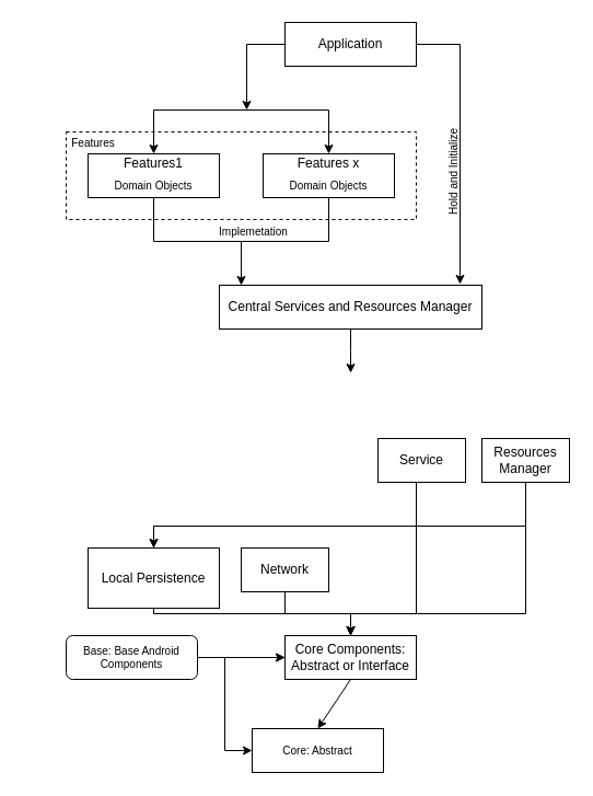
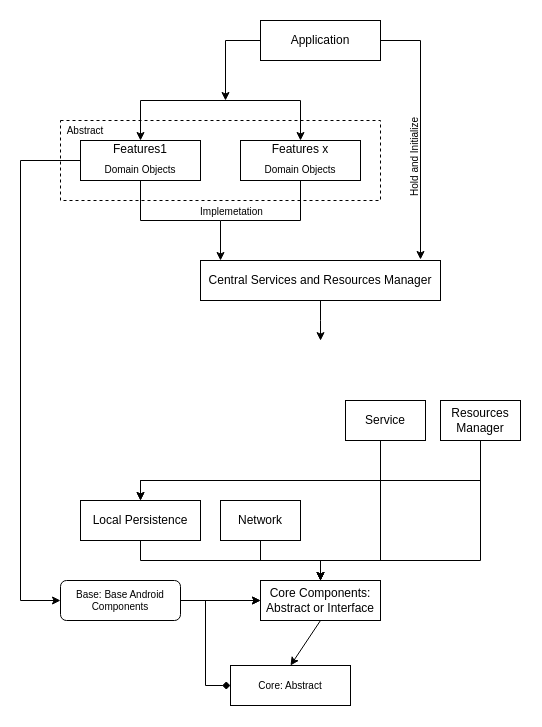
  <mxCell id="0" />
  <mxCell id="1" parent="0" />
  <mxCell id="2" style="edgeStyle=orthogonalEdgeStyle;rounded=0;orthogonalLoop=1;jettySize=auto;html=1;fontSize=10;" parent="1" source="4" edge="1"><mxGeometry relative="1" as="geometry"><mxPoint x="420" y="259" as="targetPoint" /><Array as="points"><mxPoint x="420" y="40" /><mxPoint x="420" y="259" /></Array></mxGeometry></mxCell>
  <mxCell id="3" value="Hold and Initialize" style="text;html=1;resizable=0;points=[];align=center;verticalAlign=middle;labelBackgroundColor=none;fontSize=10;rotation=-90;" parent="2" vertex="1" connectable="0"><mxGeometry x="0.218" y="3" relative="1" as="geometry"><mxPoint x="-10" as="offset" /></mxGeometry></mxCell>
  <mxCell id="4" value="Application" style="rounded=0;whiteSpace=wrap;html=1;" parent="1" vertex="1"><mxGeometry x="260" y="20" width="120" height="40" as="geometry" /></mxCell>
+ <mxCell id="5" style="edgeStyle=orthogonalEdgeStyle;rounded=0;orthogonalLoop=1;jettySize=auto;html=1;fontSize=10;entryX=0;entryY=0.5;entryDx=0;entryDy=0;" parent="1" source="6" target="24" edge="1"><mxGeometry relative="1" as="geometry"><Array as="points"><mxPoint x="20" y="160" /><mxPoint x="20" y="600" /></Array><mxPoint x="230" y="625" as="targetPoint" /></mxGeometry></mxCell>
  <mxCell id="6" value="&lt;p style=&quot;line-height: 40%&quot;&gt;Features1&lt;/p&gt;&lt;p style=&quot;font-size: 10px&quot;&gt;Domain Objects&lt;/p&gt;" style="rounded=0;whiteSpace=wrap;html=1;align=center;" parent="1" vertex="1"><mxGeometry x="80" y="140" width="120" height="40" as="geometry" /></mxCell>
  <mxCell id="7" style="edgeStyle=orthogonalEdgeStyle;rounded=0;orthogonalLoop=1;jettySize=auto;html=1;exitX=0.5;exitY=1;exitDx=0;exitDy=0;" parent="1" source="26" target="10" edge="1"><mxGeometry relative="1" as="geometry"><mxPoint x="320" y="260" as="targetPoint" /><mxPoint x="320" y="180" as="sourcePoint" /><Array as="points"><mxPoint x="300" y="220" /><mxPoint x="220" y="220" /></Array></mxGeometry></mxCell>
  <mxCell id="8" value="Implemetation" style="text;html=1;resizable=0;points=[];align=center;verticalAlign=middle;labelBackgroundColor=none;direction=south;rotation=0;fontSize=10;" parent="7" vertex="1" connectable="0"><mxGeometry x="-0.12" relative="1" as="geometry"><mxPoint x="-39.5" y="-10" as="offset" /></mxGeometry></mxCell>
  <mxCell id="9" style="edgeStyle=orthogonalEdgeStyle;rounded=0;orthogonalLoop=1;jettySize=auto;html=1;exitX=0.5;exitY=1;exitDx=0;exitDy=0;fontSize=10;" parent="1" source="10" edge="1"><mxGeometry relative="1" as="geometry"><mxPoint x="320.048" y="340.143" as="targetPoint" /></mxGeometry></mxCell>
  <mxCell id="10" value="Central Services and Resources Manager" style="rounded=0;whiteSpace=wrap;html=1;" parent="1" vertex="1"><mxGeometry x="200" y="260" width="240" height="40" as="geometry" /></mxCell>
  <mxCell id="11" style="edgeStyle=orthogonalEdgeStyle;rounded=0;orthogonalLoop=1;jettySize=auto;html=1;entryX=0.5;entryY=0;entryDx=0;entryDy=0;" edge="1" parent="1" source="13" target="15"><mxGeometry relative="1" as="geometry"><Array as="points"><mxPoint x="480" y="480" /><mxPoint x="140" y="480" /></Array></mxGeometry></mxCell>
  <mxCell id="12" style="edgeStyle=orthogonalEdgeStyle;rounded=0;orthogonalLoop=1;jettySize=auto;html=1;entryX=0.5;entryY=0;entryDx=0;entryDy=0;" edge="1" parent="1" source="13" target="16"><mxGeometry relative="1" as="geometry"><Array as="points"><mxPoint x="480" y="560" /><mxPoint x="320" y="560" /></Array></mxGeometry></mxCell>
  <mxCell id="13" value="Resources&lt;div&gt;Manager&lt;/div&gt;" style="rounded=0;whiteSpace=wrap;html=1;" parent="1" vertex="1"><mxGeometry x="440" y="400" width="80" height="40" as="geometry" /></mxCell>
  <mxCell id="14" style="edgeStyle=orthogonalEdgeStyle;rounded=0;orthogonalLoop=1;jettySize=auto;html=1;entryX=0.5;entryY=0;entryDx=0;entryDy=0;" edge="1" parent="1" source="15" target="16"><mxGeometry relative="1" as="geometry"><Array as="points"><mxPoint x="140" y="560" /><mxPoint x="320" y="560" /></Array></mxGeometry></mxCell>
- <mxCell id="15" value="Local Persistence" style="rounded=0;whiteSpace=wrap;html=1;" parent="1" vertex="1"><mxGeometry x="80" y="500" width="120" height="55" as="geometry" /></mxCell>
+ <mxCell id="15" value="Local Persistence" style="rounded=0;whiteSpace=wrap;html=1;" parent="1" vertex="1"><mxGeometry x="80" y="500" width="120" height="40" as="geometry" /></mxCell>
  <mxCell id="16" value="&lt;div&gt;Core Components:&lt;/div&gt;Abstract or Interface" style="rounded=0;whiteSpace=wrap;html=1;" parent="1" vertex="1"><mxGeometry x="260" y="580" width="120" height="40" as="geometry" /></mxCell>
  <mxCell id="17" style="edgeStyle=orthogonalEdgeStyle;rounded=0;orthogonalLoop=1;jettySize=auto;html=1;entryX=0.5;entryY=0;entryDx=0;entryDy=0;" edge="1" parent="1" source="19" target="15"><mxGeometry relative="1" as="geometry"><Array as="points"><mxPoint x="380" y="480" /><mxPoint x="140" y="480" /></Array></mxGeometry></mxCell>
  <mxCell id="18" style="edgeStyle=orthogonalEdgeStyle;rounded=0;orthogonalLoop=1;jettySize=auto;html=1;entryX=0.5;entryY=0;entryDx=0;entryDy=0;" edge="1" parent="1" source="19" target="16"><mxGeometry relative="1" as="geometry"><Array as="points"><mxPoint x="380" y="560" /><mxPoint x="320" y="560" /></Array></mxGeometry></mxCell>
  <mxCell id="19" value="Service" style="rounded=0;whiteSpace=wrap;html=1;" parent="1" vertex="1"><mxGeometry x="345" y="400" width="80" height="40" as="geometry" /></mxCell>
  <mxCell id="20" style="edgeStyle=orthogonalEdgeStyle;rounded=0;orthogonalLoop=1;jettySize=auto;html=1;entryX=0.5;entryY=0;entryDx=0;entryDy=0;" edge="1" parent="1" source="21" target="16"><mxGeometry relative="1" as="geometry" /></mxCell>
  <mxCell id="21" value="Network" style="rounded=0;whiteSpace=wrap;html=1;" parent="1" vertex="1"><mxGeometry x="220" y="500" width="80" height="40" as="geometry" /></mxCell>
  <mxCell id="22" value="" style="edgeStyle=orthogonalEdgeStyle;rounded=0;orthogonalLoop=1;jettySize=auto;html=1;" edge="1" parent="1" source="24" target="16"><mxGeometry relative="1" as="geometry" /></mxCell>
- <mxCell id="23" style="edgeStyle=orthogonalEdgeStyle;rounded=0;orthogonalLoop=1;jettySize=auto;html=1;entryX=0;entryY=0.5;entryDx=0;entryDy=0;" edge="1" parent="1" source="24" target="25"><mxGeometry relative="1" as="geometry" /></mxCell>
+ <mxCell id="23" style="edgeStyle=orthogonalEdgeStyle;rounded=0;orthogonalLoop=1;jettySize=auto;html=1;entryX=0;entryY=0.5;entryDx=0;entryDy=0;endArrow=diamond;" edge="1" parent="1" source="24" target="25"><mxGeometry relative="1" as="geometry" /></mxCell>
  <mxCell id="24" value="Base: Base Android Components" style="whiteSpace=wrap;html=1;labelBackgroundColor=none;fontSize=10;rounded=1;" parent="1" vertex="1"><mxGeometry x="60" y="580" width="120" height="40" as="geometry" /></mxCell>
  <mxCell id="25" value="Core: Abstract" style="rounded=0;whiteSpace=wrap;html=1;labelBackgroundColor=none;fontSize=10;" parent="1" vertex="1"><mxGeometry x="230" y="665" width="120" height="40" as="geometry" /></mxCell>
  <mxCell id="26" value="&lt;p style=&quot;line-height: 40%&quot;&gt;Features x&lt;/p&gt;&lt;p style=&quot;font-size: 10px&quot;&gt;Domain Objects&lt;/p&gt;" style="rounded=0;whiteSpace=wrap;html=1;align=center;" parent="1" vertex="1"><mxGeometry x="240" y="140" width="120" height="40" as="geometry" /></mxCell>
  <mxCell id="27" value="" style="endArrow=none;html=1;fontSize=10;entryX=0.5;entryY=1;entryDx=0;entryDy=0;rounded=0;" parent="1" target="6" edge="1"><mxGeometry width="50" height="50" relative="1" as="geometry"><mxPoint x="220" y="220" as="sourcePoint" /><mxPoint x="120" y="230" as="targetPoint" /><Array as="points"><mxPoint x="140" y="220" /></Array></mxGeometry></mxCell>
  <mxCell id="28" value="" style="endArrow=classic;html=1;fontSize=10;entryX=0.5;entryY=0;entryDx=0;entryDy=0;exitX=0.5;exitY=1;exitDx=0;exitDy=0;" parent="1" target="25" edge="1" source="16"><mxGeometry width="50" height="50" relative="1" as="geometry"><mxPoint x="320" y="620" as="sourcePoint" /><mxPoint x="320" y="735" as="targetPoint" /></mxGeometry></mxCell>
  <mxCell id="29" style="edgeStyle=orthogonalEdgeStyle;rounded=0;orthogonalLoop=1;jettySize=auto;html=1;exitX=0;exitY=0.5;exitDx=0;exitDy=0;fontSize=10;" parent="1" source="4" edge="1"><mxGeometry relative="1" as="geometry"><mxPoint x="225" y="100" as="targetPoint" /><mxPoint x="119.259" y="60.241" as="sourcePoint" /><Array as="points"><mxPoint x="225" y="40" /></Array></mxGeometry></mxCell>
  <mxCell id="30" value="" style="endArrow=classic;html=1;fontSize=10;entryX=0.5;entryY=0;entryDx=0;entryDy=0;" parent="1" target="6" edge="1"><mxGeometry width="50" height="50" relative="1" as="geometry"><mxPoint x="140" y="100" as="sourcePoint" /><mxPoint x="179.5" y="140" as="targetPoint" /></mxGeometry></mxCell>
  <mxCell id="31" value="" style="endArrow=none;html=1;fontSize=10;" parent="1" edge="1"><mxGeometry width="50" height="50" relative="1" as="geometry"><mxPoint x="140" y="100" as="sourcePoint" /><mxPoint x="300" y="100" as="targetPoint" /></mxGeometry></mxCell>
  <mxCell id="32" value="" style="endArrow=classic;html=1;fontSize=10;entryX=0.5;entryY=0;entryDx=0;entryDy=0;" parent="1" target="26" edge="1"><mxGeometry width="50" height="50" relative="1" as="geometry"><mxPoint x="300" y="100" as="sourcePoint" /><mxPoint x="300" y="140" as="targetPoint" /></mxGeometry></mxCell>
- <mxCell id="33" value="Features" style="text;html=1;strokeColor=none;fillColor=none;align=center;verticalAlign=middle;whiteSpace=wrap;rounded=0;dashed=1;labelBackgroundColor=none;fontSize=10;" parent="1" vertex="1"><mxGeometry x="65" y="120" width="40" height="20" as="geometry" /></mxCell>
+ <mxCell id="33" value="Abstract" style="text;html=1;strokeColor=none;fillColor=none;align=center;verticalAlign=middle;whiteSpace=wrap;rounded=0;dashed=1;labelBackgroundColor=none;fontSize=10;" parent="1" vertex="1"><mxGeometry x="65" y="120" width="40" height="20" as="geometry" /></mxCell>
  <mxCell id="34" value="" style="rounded=0;whiteSpace=wrap;html=1;dashed=1;labelBackgroundColor=none;fillColor=none;fontSize=10;" parent="1" vertex="1"><mxGeometry x="60" y="120" width="320" height="80" as="geometry" /></mxCell>
  <mxCell id="35" value="" style="endArrow=classic;html=1;rounded=0;exitX=1;exitY=0.5;exitDx=0;exitDy=0;entryX=0;entryY=0.5;entryDx=0;entryDy=0;" edge="1" parent="1" source="24" target="16"><mxGeometry width="50" height="50" relative="1" as="geometry"><mxPoint x="425" y="470" as="sourcePoint" /><mxPoint x="475" y="420" as="targetPoint" /></mxGeometry></mxCell>
